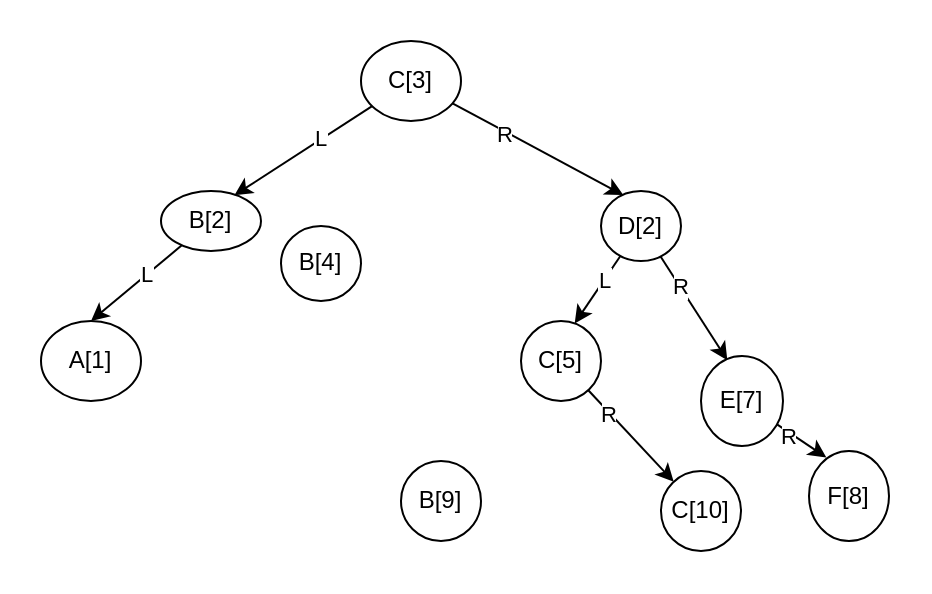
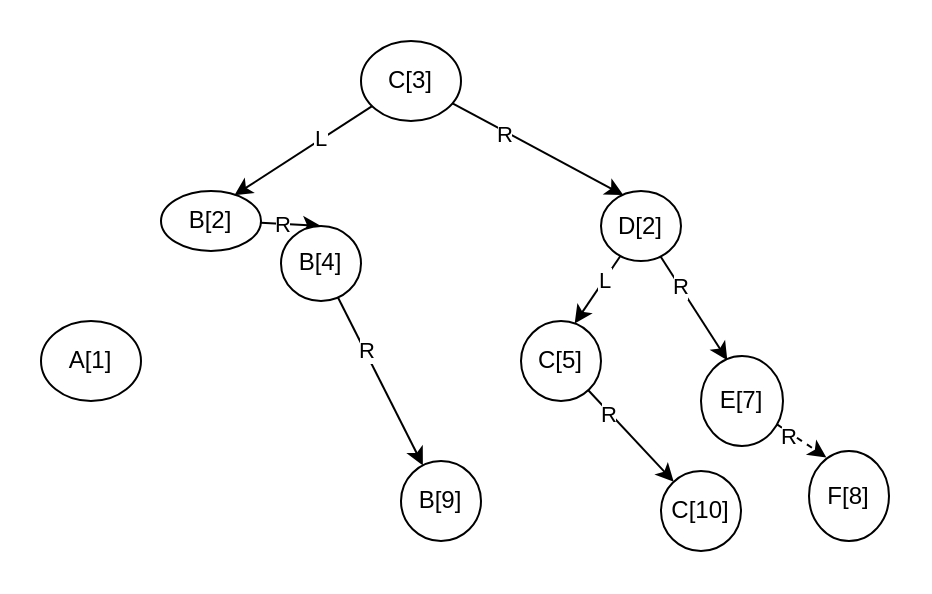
  <mxCell id="0" />
  <mxCell id="1" parent="0" />
  <mxCell id="2" value="A[1]" style="ellipse;whiteSpace=wrap;html=1;" vertex="1" parent="1"><mxGeometry x="20" y="160" width="50" height="40" as="geometry" /></mxCell>
- <mxCell id="3" style="edgeStyle=none;html=1;entryX=0.5;entryY=0;entryDx=0;entryDy=0;" edge="1" parent="1" source="7" target="2"><mxGeometry relative="1" as="geometry" /></mxCell>
- <mxCell id="4" value="L" style="edgeLabel;html=1;align=center;verticalAlign=middle;resizable=0;points=[];" vertex="1" connectable="0" parent="3"><mxGeometry x="-0.21" y="-1" relative="1" as="geometry"><mxPoint as="offset" /></mxGeometry></mxCell>
+ <mxCell id="5" style="edgeStyle=none;html=1;entryX=0.5;entryY=0;entryDx=0;entryDy=0;" edge="1" parent="1" source="7" target="15"><mxGeometry relative="1" as="geometry" /></mxCell>
+ <mxCell id="6" value="R" style="edgeLabel;html=1;align=center;verticalAlign=middle;resizable=0;points=[];" vertex="1" connectable="0" parent="5"><mxGeometry x="-0.261" relative="1" as="geometry"><mxPoint as="offset" /></mxGeometry></mxCell>
  <mxCell id="7" value="B[2]" style="ellipse;whiteSpace=wrap;html=1;" vertex="1" parent="1"><mxGeometry x="80" y="95" width="50" height="30" as="geometry" /></mxCell>
  <mxCell id="8" style="edgeStyle=none;html=1;entryX=0.733;entryY=0.073;entryDx=0;entryDy=0;entryPerimeter=0;" edge="1" parent="1" source="12" target="7"><mxGeometry relative="1" as="geometry" /></mxCell>
  <mxCell id="9" value="L" style="edgeLabel;html=1;align=center;verticalAlign=middle;resizable=0;points=[];" vertex="1" connectable="0" parent="8"><mxGeometry x="-0.25" y="-1" relative="1" as="geometry"><mxPoint as="offset" /></mxGeometry></mxCell>
  <mxCell id="10" style="edgeStyle=none;html=1;entryX=0.279;entryY=0.058;entryDx=0;entryDy=0;entryPerimeter=0;" edge="1" parent="1" source="12" target="23"><mxGeometry relative="1" as="geometry" /></mxCell>
  <mxCell id="11" value="R" style="edgeLabel;html=1;align=center;verticalAlign=middle;resizable=0;points=[];" vertex="1" connectable="0" parent="10"><mxGeometry x="-0.371" y="-1" relative="1" as="geometry"><mxPoint as="offset" /></mxGeometry></mxCell>
  <mxCell id="12" value="C[3]" style="ellipse;whiteSpace=wrap;html=1;" vertex="1" parent="1"><mxGeometry x="180" y="20" width="50" height="40" as="geometry" /></mxCell>
+ <mxCell id="13" style="edgeStyle=none;html=1;" edge="1" parent="1" source="15" target="28"><mxGeometry relative="1" as="geometry" /></mxCell>
+ <mxCell id="14" value="R" style="edgeLabel;html=1;align=center;verticalAlign=middle;resizable=0;points=[];" vertex="1" connectable="0" parent="13"><mxGeometry x="-0.357" relative="1" as="geometry"><mxPoint as="offset" /></mxGeometry></mxCell>
  <mxCell id="15" value="B[4]" style="ellipse;whiteSpace=wrap;html=1;" vertex="1" parent="1"><mxGeometry x="140" y="112.5" width="40" height="37.5" as="geometry" /></mxCell>
  <mxCell id="16" style="edgeStyle=none;html=1;" edge="1" parent="1" source="18" target="29"><mxGeometry relative="1" as="geometry" /></mxCell>
  <mxCell id="17" value="R" style="edgeLabel;html=1;align=center;verticalAlign=middle;resizable=0;points=[];" vertex="1" connectable="0" parent="16"><mxGeometry x="-0.536" y="-1" relative="1" as="geometry"><mxPoint as="offset" /></mxGeometry></mxCell>
  <mxCell id="18" value="C[5]" style="ellipse;whiteSpace=wrap;html=1;" vertex="1" parent="1"><mxGeometry x="260" y="160" width="40" height="40" as="geometry" /></mxCell>
  <mxCell id="19" style="edgeStyle=none;html=1;entryX=0.671;entryY=0.03;entryDx=0;entryDy=0;entryPerimeter=0;" edge="1" parent="1" source="23" target="18"><mxGeometry relative="1" as="geometry" /></mxCell>
  <mxCell id="20" value="L" style="edgeLabel;html=1;align=center;verticalAlign=middle;resizable=0;points=[];" vertex="1" connectable="0" parent="19"><mxGeometry x="-0.263" relative="1" as="geometry"><mxPoint as="offset" /></mxGeometry></mxCell>
  <mxCell id="21" style="edgeStyle=none;html=1;entryX=0.321;entryY=0.047;entryDx=0;entryDy=0;entryPerimeter=0;" edge="1" parent="1" source="23" target="26"><mxGeometry relative="1" as="geometry" /></mxCell>
  <mxCell id="22" value="R" style="edgeLabel;html=1;align=center;verticalAlign=middle;resizable=0;points=[];" vertex="1" connectable="0" parent="21"><mxGeometry x="-0.428" relative="1" as="geometry"><mxPoint as="offset" /></mxGeometry></mxCell>
  <mxCell id="23" value="D[2]" style="ellipse;whiteSpace=wrap;html=1;" vertex="1" parent="1"><mxGeometry x="300" y="95" width="40" height="35" as="geometry" /></mxCell>
- <mxCell id="24" style="edgeStyle=none;html=1;entryX=0.217;entryY=0.072;entryDx=0;entryDy=0;entryPerimeter=0;" edge="1" parent="1" source="26" target="27"><mxGeometry relative="1" as="geometry" /></mxCell>
+ <mxCell id="24" style="edgeStyle=none;html=1;entryX=0.217;entryY=0.072;entryDx=0;entryDy=0;entryPerimeter=0;dashed=1;" edge="1" parent="1" source="26" target="27"><mxGeometry relative="1" as="geometry" /></mxCell>
  <mxCell id="25" value="R" style="edgeLabel;html=1;align=center;verticalAlign=middle;resizable=0;points=[];" vertex="1" connectable="0" parent="24"><mxGeometry x="-0.428" y="-2" relative="1" as="geometry"><mxPoint as="offset" /></mxGeometry></mxCell>
  <mxCell id="26" value="E[7]" style="ellipse;whiteSpace=wrap;html=1;" vertex="1" parent="1"><mxGeometry x="350" y="177.5" width="41" height="45" as="geometry" /></mxCell>
  <mxCell id="27" value="F[8]" style="ellipse;whiteSpace=wrap;html=1;" vertex="1" parent="1"><mxGeometry x="404" y="225" width="40" height="45" as="geometry" /></mxCell>
  <mxCell id="28" value="B[9]" style="ellipse;whiteSpace=wrap;html=1;" vertex="1" parent="1"><mxGeometry x="200" y="230" width="40" height="40" as="geometry" /></mxCell>
  <mxCell id="29" value="C[10]" style="ellipse;whiteSpace=wrap;html=1;" vertex="1" parent="1"><mxGeometry x="330" y="235" width="40" height="40" as="geometry" /></mxCell>
